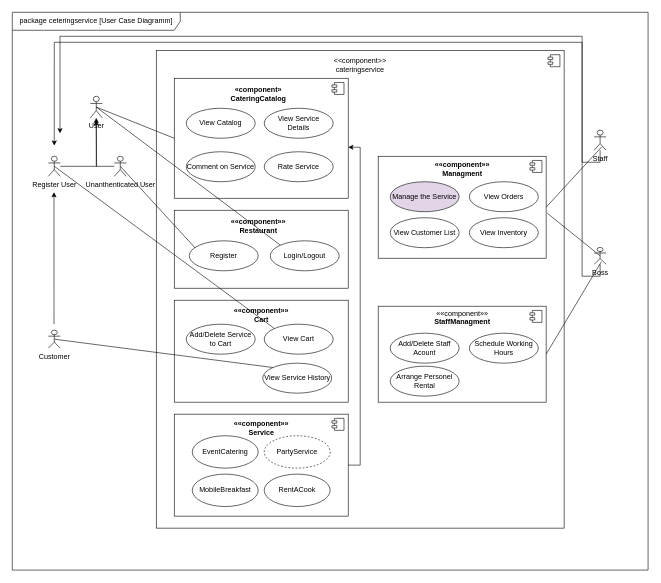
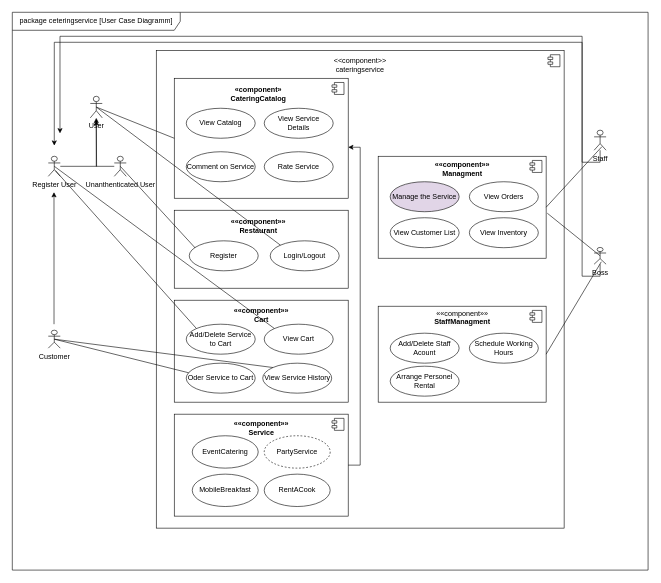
  <mxCell id="0" />
  <mxCell id="1" parent="0" />
  <mxCell id="2" value="package ceteringservice [User Case Diagramm]" style="shape=umlFrame;whiteSpace=wrap;html=1;pointerEvents=0;width=280;height=30;" vertex="1" parent="1"><mxGeometry x="20" y="20" width="1060" height="930" as="geometry" /></mxCell>
  <mxCell id="3" value="" style="html=1;dropTarget=0;whiteSpace=wrap;" vertex="1" parent="1"><mxGeometry x="260" y="83.75" width="680" height="796.25" as="geometry" /></mxCell>
  <mxCell id="4" value="" style="shape=module;jettyWidth=8;jettyHeight=4;" vertex="1" parent="3"><mxGeometry x="1" width="20" height="20" relative="1" as="geometry"><mxPoint x="-27" y="7" as="offset" /></mxGeometry></mxCell>
  <mxCell id="5" value="&amp;lt;&amp;lt;component&amp;gt;&amp;gt;&lt;br&gt;cateringservice" style="text;html=1;strokeColor=none;fillColor=none;align=center;verticalAlign=middle;whiteSpace=wrap;rounded=0;" vertex="1" parent="1"><mxGeometry x="570" y="92.5" width="60" height="30" as="geometry" /></mxCell>
  <mxCell id="6" value="" style="html=1;dropTarget=0;whiteSpace=wrap;" vertex="1" parent="1"><mxGeometry x="290" y="130" width="290" height="200" as="geometry" /></mxCell>
  <mxCell id="7" value="" style="shape=module;jettyWidth=8;jettyHeight=4;" vertex="1" parent="6"><mxGeometry x="1" width="20" height="20" relative="1" as="geometry"><mxPoint x="-27" y="7" as="offset" /></mxGeometry></mxCell>
  <mxCell id="8" value="" style="html=1;dropTarget=0;whiteSpace=wrap;" vertex="1" parent="1"><mxGeometry x="290" y="350" width="290" height="130" as="geometry" /></mxCell>
  <mxCell id="9" value="" style="html=1;dropTarget=0;whiteSpace=wrap;" vertex="1" parent="1"><mxGeometry x="290" y="500" width="290" height="170" as="geometry" /></mxCell>
  <mxCell id="10" value="" style="html=1;dropTarget=0;whiteSpace=wrap;" vertex="1" parent="1"><mxGeometry x="630" y="260" width="280" height="170" as="geometry" /></mxCell>
  <mxCell id="11" value="" style="shape=module;jettyWidth=8;jettyHeight=4;" vertex="1" parent="10"><mxGeometry x="1" width="20" height="20" relative="1" as="geometry"><mxPoint x="-27" y="7" as="offset" /></mxGeometry></mxCell>
  <mxCell id="12" value="" style="html=1;dropTarget=0;whiteSpace=wrap;" vertex="1" parent="1"><mxGeometry x="290" y="690" width="290" height="170" as="geometry" /></mxCell>
  <mxCell id="13" value="" style="shape=module;jettyWidth=8;jettyHeight=4;" vertex="1" parent="12"><mxGeometry x="1" width="20" height="20" relative="1" as="geometry"><mxPoint x="-27" y="7" as="offset" /></mxGeometry></mxCell>
  <mxCell id="14" value="" style="html=1;dropTarget=0;whiteSpace=wrap;" vertex="1" parent="1"><mxGeometry x="630" y="510" width="280" height="160" as="geometry" /></mxCell>
  <mxCell id="15" value="" style="shape=module;jettyWidth=8;jettyHeight=4;" vertex="1" parent="14"><mxGeometry x="1" width="20" height="20" relative="1" as="geometry"><mxPoint x="-27" y="7" as="offset" /></mxGeometry></mxCell>
  <mxCell id="16" value="«component»&lt;br style=&quot;border-color: var(--border-color); font-weight: 400;&quot;&gt;&lt;b style=&quot;border-color: var(--border-color);&quot;&gt;CateringCatalog&lt;/b&gt;" style="text;align=center;fontStyle=1;verticalAlign=middle;spacingLeft=3;spacingRight=3;strokeColor=none;rotatable=0;points=[[0,0.5],[1,0.5]];portConstraint=eastwest;html=1;" vertex="1" parent="1"><mxGeometry x="390" y="144" width="80" height="26" as="geometry" /></mxCell>
  <mxCell id="17" value="View Catalog" style="ellipse;whiteSpace=wrap;html=1;" vertex="1" parent="1"><mxGeometry x="310" y="180" width="115" height="50" as="geometry" /></mxCell>
  <mxCell id="18" value="User" style="shape=umlActor;verticalLabelPosition=bottom;verticalAlign=top;html=1;movable=1;resizable=1;rotatable=1;deletable=1;editable=1;locked=0;connectable=1;" vertex="1" parent="1"><mxGeometry x="150" y="160" width="20" height="36" as="geometry" /></mxCell>
  <mxCell id="19" style="edgeStyle=orthogonalEdgeStyle;rounded=0;orthogonalLoop=1;jettySize=auto;html=1;" edge="1" parent="1" source="20"><mxGeometry relative="1" as="geometry"><mxPoint x="160" y="200" as="targetPoint" /></mxGeometry></mxCell>
  <mxCell id="20" value="Register User" style="shape=umlActor;verticalLabelPosition=bottom;verticalAlign=top;html=1;movable=1;resizable=1;rotatable=1;deletable=1;editable=1;locked=0;connectable=1;" vertex="1" parent="1"><mxGeometry x="80" y="260" width="20" height="33.5" as="geometry" /></mxCell>
  <mxCell id="21" value="" style="edgeStyle=orthogonalEdgeStyle;rounded=0;orthogonalLoop=1;jettySize=auto;html=1;" edge="1" parent="1" source="22" target="18"><mxGeometry relative="1" as="geometry" /></mxCell>
  <mxCell id="22" value="Unanthenticated User" style="shape=umlActor;verticalLabelPosition=bottom;verticalAlign=top;html=1;movable=1;resizable=1;rotatable=1;deletable=1;editable=1;locked=0;connectable=1;" vertex="1" parent="1"><mxGeometry x="190" y="260" width="20" height="33.5" as="geometry" /></mxCell>
  <mxCell id="23" value="Customer" style="shape=umlActor;verticalLabelPosition=bottom;verticalAlign=top;html=1;movable=1;resizable=1;rotatable=1;deletable=1;editable=1;locked=0;connectable=1;" vertex="1" parent="1"><mxGeometry x="80" y="550" width="20" height="30" as="geometry" /></mxCell>
  <mxCell id="24" value="Staff" style="shape=umlActor;verticalLabelPosition=bottom;verticalAlign=top;html=1;movable=1;resizable=1;rotatable=1;deletable=1;editable=1;locked=0;connectable=1;" vertex="1" parent="1"><mxGeometry x="990" y="216.5" width="20" height="33.5" as="geometry" /></mxCell>
  <mxCell id="25" value="Boss" style="shape=umlActor;verticalLabelPosition=bottom;verticalAlign=top;html=1;movable=1;resizable=1;rotatable=1;deletable=1;editable=1;locked=0;connectable=1;" vertex="1" parent="1"><mxGeometry x="990" y="412" width="20" height="28" as="geometry" /></mxCell>
  <mxCell id="26" value="View Service&lt;br&gt;Details" style="ellipse;whiteSpace=wrap;html=1;" vertex="1" parent="1"><mxGeometry x="440" y="180" width="115" height="50" as="geometry" /></mxCell>
  <mxCell id="27" value="Comment on Service" style="ellipse;whiteSpace=wrap;html=1;" vertex="1" parent="1"><mxGeometry x="310" y="252.5" width="115" height="50" as="geometry" /></mxCell>
  <mxCell id="28" value="Rate Service" style="ellipse;whiteSpace=wrap;html=1;" vertex="1" parent="1"><mxGeometry x="440" y="252.5" width="115" height="50" as="geometry" /></mxCell>
  <mxCell id="29" value="««component»»&lt;br style=&quot;border-color: var(--border-color); font-weight: 400;&quot;&gt;&lt;b style=&quot;border-color: var(--border-color);&quot;&gt;Service&lt;/b&gt;" style="text;align=center;fontStyle=1;verticalAlign=middle;spacingLeft=3;spacingRight=3;strokeColor=none;rotatable=0;points=[[0,0.5],[1,0.5]];portConstraint=eastwest;html=1;" vertex="1" parent="1"><mxGeometry x="395" y="700" width="80" height="26" as="geometry" /></mxCell>
  <mxCell id="30" value="EventCatering" style="ellipse;whiteSpace=wrap;html=1;" vertex="1" parent="1"><mxGeometry x="320" y="726" width="110" height="54" as="geometry" /></mxCell>
  <mxCell id="31" value="PartyService" style="ellipse;whiteSpace=wrap;html=1;dashed=1;" vertex="1" parent="1"><mxGeometry x="440" y="726" width="110" height="54" as="geometry" /></mxCell>
  <mxCell id="32" value="MobileBreakfast" style="ellipse;whiteSpace=wrap;html=1;" vertex="1" parent="1"><mxGeometry x="320" y="790" width="110" height="54" as="geometry" /></mxCell>
  <mxCell id="33" value="RentACook" style="ellipse;whiteSpace=wrap;html=1;" vertex="1" parent="1"><mxGeometry x="440" y="790" width="110" height="54" as="geometry" /></mxCell>
  <mxCell id="34" value="««component»»&lt;br style=&quot;border-color: var(--border-color); font-weight: 400;&quot;&gt;&lt;b style=&quot;border-color: var(--border-color);&quot;&gt;Restaurant&lt;/b&gt;" style="text;align=center;fontStyle=1;verticalAlign=middle;spacingLeft=3;spacingRight=3;strokeColor=none;rotatable=0;points=[[0,0.5],[1,0.5]];portConstraint=eastwest;html=1;" vertex="1" parent="1"><mxGeometry x="390" y="362.5" width="80" height="26" as="geometry" /></mxCell>
  <mxCell id="35" value="Login/Logout" style="ellipse;whiteSpace=wrap;html=1;" vertex="1" parent="1"><mxGeometry x="450" y="401" width="115" height="50" as="geometry" /></mxCell>
  <mxCell id="36" value="Register" style="ellipse;whiteSpace=wrap;html=1;" vertex="1" parent="1"><mxGeometry x="315" y="401" width="115" height="50" as="geometry" /></mxCell>
  <mxCell id="37" value="««component»»&lt;br style=&quot;border-color: var(--border-color); font-weight: 400;&quot;&gt;&lt;b style=&quot;border-color: var(--border-color);&quot;&gt;Cart&lt;/b&gt;" style="text;align=center;fontStyle=1;verticalAlign=middle;spacingLeft=3;spacingRight=3;strokeColor=none;rotatable=0;points=[[0,0.5],[1,0.5]];portConstraint=eastwest;html=1;" vertex="1" parent="1"><mxGeometry x="395" y="512" width="80" height="26" as="geometry" /></mxCell>
  <mxCell id="38" value="Add/Delete Service to Cart" style="ellipse;whiteSpace=wrap;html=1;" vertex="1" parent="1"><mxGeometry x="310" y="540" width="115" height="50" as="geometry" /></mxCell>
  <mxCell id="39" value="View Service History" style="ellipse;whiteSpace=wrap;html=1;" vertex="1" parent="1"><mxGeometry x="437.5" y="605" width="115" height="50" as="geometry" /></mxCell>
+ <mxCell id="40" value="Oder Service to Cart" style="ellipse;whiteSpace=wrap;html=1;" vertex="1" parent="1"><mxGeometry x="310" y="605" width="115" height="50" as="geometry" /></mxCell>
  <mxCell id="41" value="View Cart" style="ellipse;whiteSpace=wrap;html=1;" vertex="1" parent="1"><mxGeometry x="440" y="540" width="115" height="50" as="geometry" /></mxCell>
  <mxCell id="42" value="««component»»&lt;br style=&quot;border-color: var(--border-color); font-weight: 400;&quot;&gt;&lt;b style=&quot;border-color: var(--border-color);&quot;&gt;Managment&lt;/b&gt;" style="text;align=center;fontStyle=1;verticalAlign=middle;spacingLeft=3;spacingRight=3;strokeColor=none;rotatable=0;points=[[0,0.5],[1,0.5]];portConstraint=eastwest;html=1;" vertex="1" parent="1"><mxGeometry x="730" y="267.5" width="80" height="26" as="geometry" /></mxCell>
  <mxCell id="43" value="Manage the Service" style="ellipse;whiteSpace=wrap;html=1;fillColor=#e1d5e7;" vertex="1" parent="1"><mxGeometry x="650" y="302.5" width="115" height="50" as="geometry" /></mxCell>
  <mxCell id="44" value="View Orders" style="ellipse;whiteSpace=wrap;html=1;" vertex="1" parent="1"><mxGeometry x="782" y="302.5" width="115" height="50" as="geometry" /></mxCell>
  <mxCell id="45" value="View Customer List" style="ellipse;whiteSpace=wrap;html=1;" vertex="1" parent="1"><mxGeometry x="650" y="362.5" width="115" height="50" as="geometry" /></mxCell>
  <mxCell id="46" value="View Inventory" style="ellipse;whiteSpace=wrap;html=1;" vertex="1" parent="1"><mxGeometry x="782" y="362.5" width="115" height="50" as="geometry" /></mxCell>
  <mxCell id="47" value="&#10;&lt;span style=&quot;color: rgb(0, 0, 0); font-family: Helvetica; font-size: 12px; font-style: normal; font-variant-ligatures: normal; font-variant-caps: normal; font-weight: 400; letter-spacing: normal; orphans: 2; text-align: center; text-indent: 0px; text-transform: none; widows: 2; word-spacing: 0px; -webkit-text-stroke-width: 0px; background-color: rgb(251, 251, 251); text-decoration-thickness: initial; text-decoration-style: initial; text-decoration-color: initial; float: none; display: inline !important;&quot;&gt;««component»»&lt;/span&gt;&lt;br style=&quot;border-color: var(--border-color); color: rgb(0, 0, 0); font-family: Helvetica; font-size: 12px; font-style: normal; font-variant-ligatures: normal; font-variant-caps: normal; font-weight: 400; letter-spacing: normal; orphans: 2; text-align: center; text-indent: 0px; text-transform: none; widows: 2; word-spacing: 0px; -webkit-text-stroke-width: 0px; background-color: rgb(251, 251, 251); text-decoration-thickness: initial; text-decoration-style: initial; text-decoration-color: initial;&quot;&gt;&lt;b style=&quot;border-color: var(--border-color); color: rgb(0, 0, 0); font-family: Helvetica; font-size: 12px; font-style: normal; font-variant-ligatures: normal; font-variant-caps: normal; letter-spacing: normal; orphans: 2; text-align: center; text-indent: 0px; text-transform: none; widows: 2; word-spacing: 0px; -webkit-text-stroke-width: 0px; background-color: rgb(251, 251, 251); text-decoration-thickness: initial; text-decoration-style: initial; text-decoration-color: initial;&quot;&gt;StaffManagment&lt;/b&gt;&#10;&#10;" style="text;align=center;fontStyle=1;verticalAlign=middle;spacingLeft=3;spacingRight=3;strokeColor=none;rotatable=0;points=[[0,0.5],[1,0.5]];portConstraint=eastwest;html=1;" vertex="1" parent="1"><mxGeometry x="730" y="524" width="80" height="26" as="geometry" /></mxCell>
  <mxCell id="48" value="Add/Delete Staff Acount" style="ellipse;whiteSpace=wrap;html=1;" vertex="1" parent="1"><mxGeometry x="650" y="555" width="115" height="50" as="geometry" /></mxCell>
  <mxCell id="49" value="Schedule Working&lt;br&gt;Hours" style="ellipse;whiteSpace=wrap;html=1;" vertex="1" parent="1"><mxGeometry x="782" y="555" width="115" height="50" as="geometry" /></mxCell>
  <mxCell id="50" value="Arrange Personel Rental" style="ellipse;whiteSpace=wrap;html=1;" vertex="1" parent="1"><mxGeometry x="650" y="610" width="115" height="50" as="geometry" /></mxCell>
  <mxCell id="51" style="edgeStyle=orthogonalEdgeStyle;rounded=0;orthogonalLoop=1;jettySize=auto;html=1;entryX=0.066;entryY=0.326;entryDx=0;entryDy=0;entryPerimeter=0;" edge="1" parent="1"><mxGeometry relative="1" as="geometry"><mxPoint x="89.54" y="540" as="sourcePoint" /><mxPoint x="89.5" y="319.92" as="targetPoint" /></mxGeometry></mxCell>
  <mxCell id="52" style="edgeStyle=orthogonalEdgeStyle;rounded=0;orthogonalLoop=1;jettySize=auto;html=1;entryX=0.066;entryY=0.239;entryDx=0;entryDy=0;entryPerimeter=0;" edge="1" parent="1" source="24" target="2"><mxGeometry relative="1" as="geometry"><Array as="points"><mxPoint x="1000" y="270" /><mxPoint x="970" y="270" /><mxPoint x="970" y="70" /><mxPoint x="90" y="70" /></Array></mxGeometry></mxCell>
  <mxCell id="53" style="edgeStyle=orthogonalEdgeStyle;rounded=0;orthogonalLoop=1;jettySize=auto;html=1;entryX=0.075;entryY=0.217;entryDx=0;entryDy=0;entryPerimeter=0;" edge="1" parent="1" source="25" target="2"><mxGeometry relative="1" as="geometry"><Array as="points"><mxPoint x="1000" y="460" /><mxPoint x="970" y="460" /><mxPoint x="970" y="60" /><mxPoint x="100" y="60" /></Array></mxGeometry></mxCell>
  <mxCell id="54" style="edgeStyle=orthogonalEdgeStyle;rounded=0;orthogonalLoop=1;jettySize=auto;html=1;entryX=1;entryY=0.575;entryDx=0;entryDy=0;entryPerimeter=0;exitX=1;exitY=0.5;exitDx=0;exitDy=0;" edge="1" parent="1" source="12" target="6"><mxGeometry relative="1" as="geometry" /></mxCell>
  <mxCell id="55" value="" style="endArrow=none;html=1;rounded=0;exitX=0.5;exitY=0.5;exitDx=0;exitDy=0;exitPerimeter=0;entryX=0;entryY=0.5;entryDx=0;entryDy=0;" edge="1" parent="1" source="18" target="6"><mxGeometry width="50" height="50" relative="1" as="geometry"><mxPoint x="530" y="520" as="sourcePoint" /><mxPoint x="580" y="470" as="targetPoint" /></mxGeometry></mxCell>
  <mxCell id="56" value="" style="endArrow=none;html=1;rounded=0;exitX=0.5;exitY=0.5;exitDx=0;exitDy=0;exitPerimeter=0;entryX=0;entryY=0;entryDx=0;entryDy=0;" edge="1" parent="1" source="18" target="35"><mxGeometry width="50" height="50" relative="1" as="geometry"><mxPoint x="530" y="420" as="sourcePoint" /><mxPoint x="580" y="370" as="targetPoint" /></mxGeometry></mxCell>
  <mxCell id="57" value="" style="endArrow=none;html=1;rounded=0;exitX=0.5;exitY=0.5;exitDx=0;exitDy=0;exitPerimeter=0;entryX=0.087;entryY=0.24;entryDx=0;entryDy=0;entryPerimeter=0;" edge="1" parent="1" source="22" target="36"><mxGeometry width="50" height="50" relative="1" as="geometry"><mxPoint x="530" y="420" as="sourcePoint" /><mxPoint x="580" y="370" as="targetPoint" /></mxGeometry></mxCell>
+ <mxCell id="58" value="" style="endArrow=none;html=1;rounded=0;exitX=0.5;exitY=0.5;exitDx=0;exitDy=0;exitPerimeter=0;entryX=0.035;entryY=0.32;entryDx=0;entryDy=0;entryPerimeter=0;" edge="1" parent="1" source="23" target="40"><mxGeometry width="50" height="50" relative="1" as="geometry"><mxPoint x="530" y="420" as="sourcePoint" /><mxPoint x="580" y="370" as="targetPoint" /></mxGeometry></mxCell>
  <mxCell id="59" value="" style="endArrow=none;html=1;rounded=0;exitX=0.5;exitY=0.5;exitDx=0;exitDy=0;exitPerimeter=0;entryX=0;entryY=0;entryDx=0;entryDy=0;" edge="1" parent="1" source="23" target="39"><mxGeometry width="50" height="50" relative="1" as="geometry"><mxPoint x="530" y="420" as="sourcePoint" /><mxPoint x="580" y="370" as="targetPoint" /></mxGeometry></mxCell>
+ <mxCell id="60" value="" style="endArrow=none;html=1;rounded=0;exitX=0.6;exitY=0.716;exitDx=0;exitDy=0;exitPerimeter=0;entryX=0;entryY=0;entryDx=0;entryDy=0;" edge="1" parent="1" source="20" target="38"><mxGeometry width="50" height="50" relative="1" as="geometry"><mxPoint x="530" y="420" as="sourcePoint" /><mxPoint x="580" y="370" as="targetPoint" /></mxGeometry></mxCell>
  <mxCell id="61" value="" style="endArrow=none;html=1;rounded=0;exitX=0.5;exitY=0.5;exitDx=0;exitDy=0;exitPerimeter=0;entryX=0;entryY=0;entryDx=0;entryDy=0;" edge="1" parent="1" source="20" target="41"><mxGeometry width="50" height="50" relative="1" as="geometry"><mxPoint x="530" y="420" as="sourcePoint" /><mxPoint x="580" y="370" as="targetPoint" /></mxGeometry></mxCell>
  <mxCell id="62" value="" style="endArrow=none;html=1;rounded=0;entryX=0.65;entryY=0.821;entryDx=0;entryDy=0;entryPerimeter=0;exitX=1;exitY=0.5;exitDx=0;exitDy=0;" edge="1" parent="1" source="10" target="24"><mxGeometry width="50" height="50" relative="1" as="geometry"><mxPoint x="530" y="420" as="sourcePoint" /><mxPoint x="580" y="370" as="targetPoint" /></mxGeometry></mxCell>
  <mxCell id="63" value="" style="endArrow=none;html=1;rounded=0;entryX=0.5;entryY=0.5;entryDx=0;entryDy=0;entryPerimeter=0;exitX=1.007;exitY=0.559;exitDx=0;exitDy=0;exitPerimeter=0;" edge="1" parent="1" source="10" target="25"><mxGeometry width="50" height="50" relative="1" as="geometry"><mxPoint x="530" y="420" as="sourcePoint" /><mxPoint x="580" y="370" as="targetPoint" /></mxGeometry></mxCell>
  <mxCell id="64" value="" style="endArrow=none;html=1;rounded=0;entryX=0.6;entryY=0.857;entryDx=0;entryDy=0;entryPerimeter=0;exitX=1;exitY=0.5;exitDx=0;exitDy=0;" edge="1" parent="1" source="14" target="25"><mxGeometry width="50" height="50" relative="1" as="geometry"><mxPoint x="530" y="420" as="sourcePoint" /><mxPoint x="580" y="370" as="targetPoint" /></mxGeometry></mxCell>
